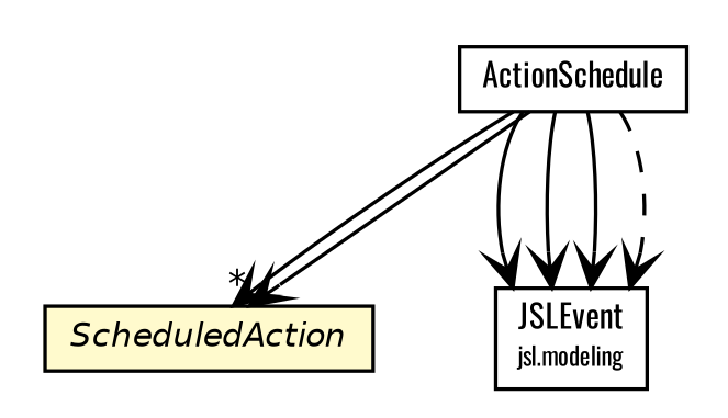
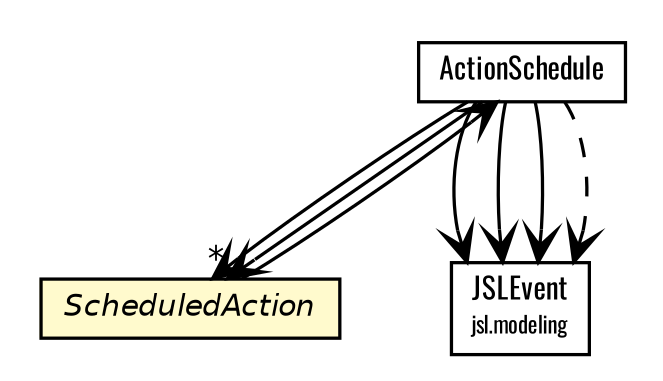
  digraph {
    fontname=Oswald
    nodesep=0.25
    ranksep=0.5
    node [fontcolor=black fontname=Oswald fontsize=9.0 shape=plaintext]
    edge [arrowhead=open color=black fontcolor=black fontname=Oswald fontsize=10.0 headport=p labelfontname=Helvetica labelfontsize=10 tailport=p]
    n1 [label=<<table title="jsl.modeling.JSLEvent" border="0" cellborder="1" cellspacing="0" cellpadding="2" port="p" href="../JSLEvent.html"> 		<tr><td><table border="0" cellspacing="0" cellpadding="1"> <tr><td align="center" balign="center"> JSLEvent </td></tr> <tr><td align="center" balign="center"><font point-size="7.0"> jsl.modeling </font></td></tr> 		</table></td></tr> 		</table>>]
    n2 [label=<<table title="jsl.modeling.elements.ScheduledAction" border="0" cellborder="1" cellspacing="0" cellpadding="2" port="p" bgcolor="lemonChiffon" href="./ScheduledAction.html"> 		<tr><td><table border="0" cellspacing="0" cellpadding="1"> <tr><td align="center" balign="center"><font face="Helvetica-Oblique"> ScheduledAction </font></td></tr> 		</table></td></tr> 		</table>>]
    n3 [label=<<table title="jsl.modeling.elements.ActionSchedule" border="0" cellborder="1" cellspacing="0" cellpadding="2" port="p" href="./ActionSchedule.html"> 		<tr><td><table border="0" cellspacing="0" cellpadding="1"> <tr><td align="center" balign="center"> ActionSchedule </td></tr> 		</table></td></tr> 		</table>>]
+   n2 -> n3
    n3 -> n1
    n3 -> n1
    n3 -> n1
    n3 -> n1 [style=dashed]
    n3 -> n2 [headlabel="*"]
    n3 -> n2
  }
